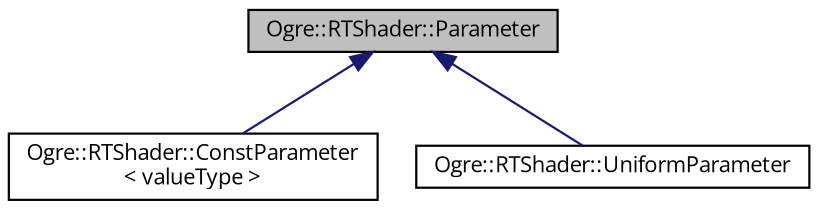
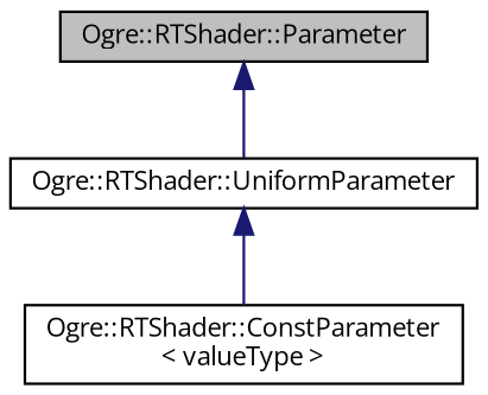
  digraph {
    fontname="Open Sans"
    node [color=black fontname="Open Sans" fontsize=10 shape=record]
    edge [color=midnightblue dir=back fontname="Open Sans" fontsize=10 labelfontname=Helvetica labelfontsize=10 style=solid]
    n1 [fillcolor=grey75 fontcolor=black height=0.2 label="Ogre::RTShader::Parameter" style=filled width=0.4]
    n2 [height=0.2 label="Ogre::RTShader::ConstParameter\l\< valueType \>" width=0.4]
    n3 [height=0.2 label="Ogre::RTShader::UniformParameter" width=0.4]
-   n1 -> n2
+   n3 -> n2
    n1 -> n3
  }
